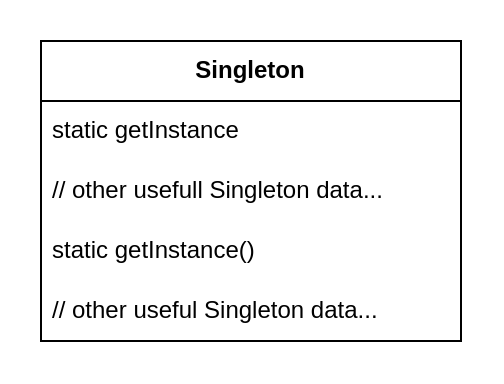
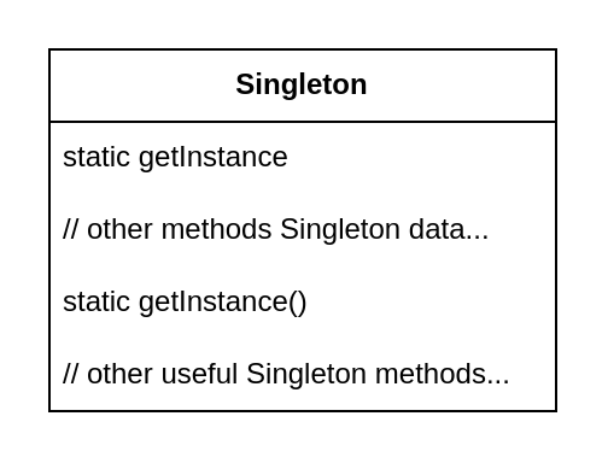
  <mxCell id="0" />
  <mxCell id="1" parent="0" />
  <mxCell id="2" value="&lt;b&gt;Singleton&lt;/b&gt;" style="swimlane;fontStyle=0;childLayout=stackLayout;horizontal=1;startSize=30;horizontalStack=0;resizeParent=1;resizeParentMax=0;resizeLast=0;collapsible=1;marginBottom=0;whiteSpace=wrap;html=1;" vertex="1" parent="1"><mxGeometry x="20" y="20" width="210" height="150" as="geometry" /></mxCell>
  <mxCell id="3" value="static getInstance" style="text;strokeColor=none;fillColor=none;align=left;verticalAlign=middle;spacingLeft=4;spacingRight=4;overflow=hidden;points=[[0,0.5],[1,0.5]];portConstraint=eastwest;rotatable=0;whiteSpace=wrap;html=1;" vertex="1" parent="2"><mxGeometry y="30" width="210" height="30" as="geometry" /></mxCell>
- <mxCell id="4" value="// other usefull Singleton data..." style="text;strokeColor=none;fillColor=none;align=left;verticalAlign=middle;spacingLeft=4;spacingRight=4;overflow=hidden;points=[[0,0.5],[1,0.5]];portConstraint=eastwest;rotatable=0;whiteSpace=wrap;html=1;" vertex="1" parent="2"><mxGeometry y="60" width="210" height="30" as="geometry" /></mxCell>
+ <mxCell id="4" value="// other methods Singleton data..." style="text;strokeColor=none;fillColor=none;align=left;verticalAlign=middle;spacingLeft=4;spacingRight=4;overflow=hidden;points=[[0,0.5],[1,0.5]];portConstraint=eastwest;rotatable=0;whiteSpace=wrap;html=1;" vertex="1" parent="2"><mxGeometry y="60" width="210" height="30" as="geometry" /></mxCell>
  <mxCell id="5" value="static getInstance()" style="text;strokeColor=none;fillColor=none;align=left;verticalAlign=middle;spacingLeft=4;spacingRight=4;overflow=hidden;points=[[0,0.5],[1,0.5]];portConstraint=eastwest;rotatable=0;whiteSpace=wrap;html=1;" vertex="1" parent="2"><mxGeometry y="90" width="210" height="30" as="geometry" /></mxCell>
- <mxCell id="6" value="// other useful Singleton data..." style="text;strokeColor=none;fillColor=none;align=left;verticalAlign=middle;spacingLeft=4;spacingRight=4;overflow=hidden;points=[[0,0.5],[1,0.5]];portConstraint=eastwest;rotatable=0;whiteSpace=wrap;html=1;" vertex="1" parent="2"><mxGeometry y="120" width="210" height="30" as="geometry" /></mxCell>
+ <mxCell id="6" value="// other useful Singleton methods..." style="text;strokeColor=none;fillColor=none;align=left;verticalAlign=middle;spacingLeft=4;spacingRight=4;overflow=hidden;points=[[0,0.5],[1,0.5]];portConstraint=eastwest;rotatable=0;whiteSpace=wrap;html=1;" vertex="1" parent="2"><mxGeometry y="120" width="210" height="30" as="geometry" /></mxCell>
